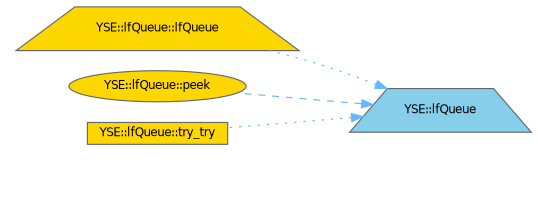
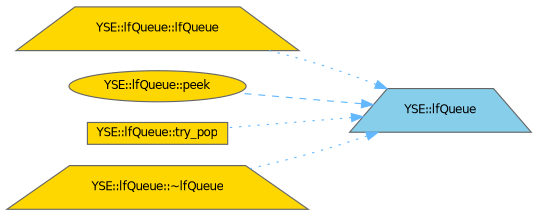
  digraph {
    rankdir=RL
    node [color=grey40 fillcolor=gold fontname=Helvetica fontsize=10 shape=trapezium style=filled]
    edge [color=steelblue1 dir=back fontname=Helvetica fontsize=10 labelfontname=Helvetica labelfontsize=10 style=dotted]
    n1 [color=gray40 fillcolor=skyblue fontcolor=black height=0.2 label="YSE::lfQueue" width=0.4]
    n2 [height=0.2 label="YSE::lfQueue::lfQueue" width=0.4]
    n3 [height=0.2 label="YSE::lfQueue::peek" shape=ellipse width=0.4]
-   n4 [height=0.2 label="YSE::lfQueue::try_try" shape=box width=0.4]
+   n4 [height=0.2 label="YSE::lfQueue::try_pop" shape=box width=0.4]
+   n5 [height=0.2 label="YSE::lfQueue::~lfQueue" width=0.4]
    n1 -> n2
    n1 -> n3 [style=dashed]
    n1 -> n4
+   n1 -> n5
  }
